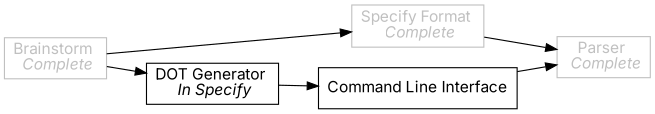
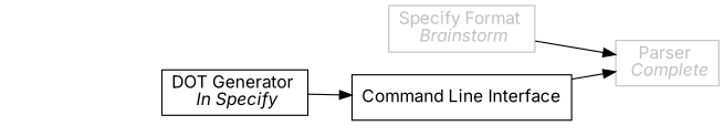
  digraph {
    fontname=Inter
    rankdir=LR
    node [color=gray fontname=Inter shape=record splines=curve]
    edge [fontname=Inter]
-   n1 [label=<<font color='gray'>Brainstorm <br/> <i>Complete</i></font>>]
-   n2 [label=<<font color='gray'>Specify Format <br/> <i>Complete</i></font>>]
+   n2 [label=<<font color='gray'>Specify Format <br/> <i>Brainstorm</i></font>>]
    n3 [label=<DOT Generator <br/> <i>In Specify</i>> color=""]
    n4 [label=<<font color='gray'>Parser <br/> <i>Complete</i></font>>]
    n5 [label=<Command Line Interface> color=""]
-   n1 -> n2
-   n1 -> n3
    n2 -> n4
    n3 -> n5
    n5 -> n4
  }
